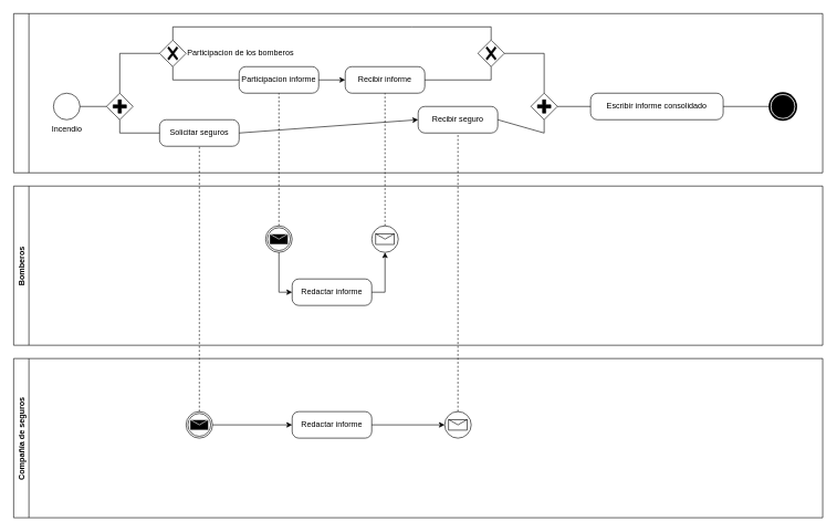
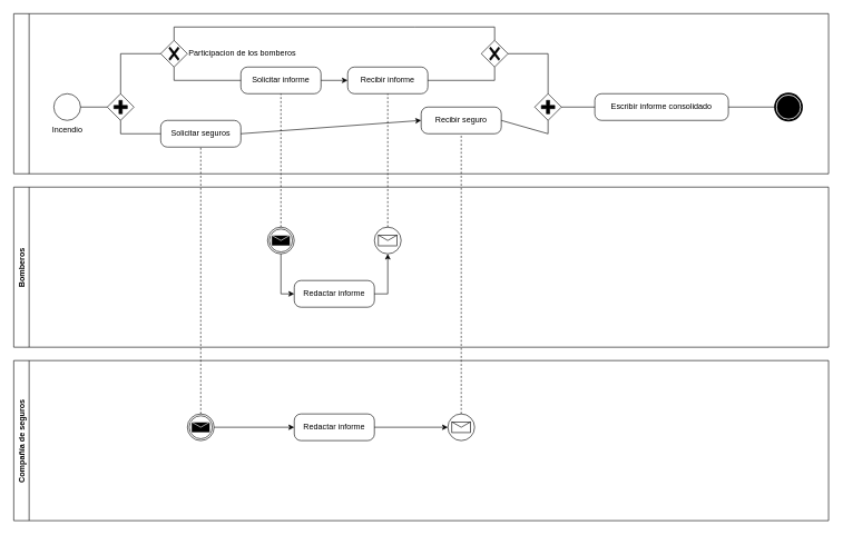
  <mxCell id="0" />
  <mxCell id="1" parent="0" />
  <mxCell id="2" value="&lt;div&gt;Incendio&lt;/div&gt;" style="points=[[0.145,0.145,0],[0.5,0,0],[0.855,0.145,0],[1,0.5,0],[0.855,0.855,0],[0.5,1,0],[0.145,0.855,0],[0,0.5,0]];shape=mxgraph.bpmn.event;html=1;verticalLabelPosition=bottom;labelBackgroundColor=#ffffff;verticalAlign=top;align=center;perimeter=ellipsePerimeter;outlineConnect=0;aspect=fixed;outline=standard;symbol=general;" vertex="1" parent="1"><mxGeometry x="80" y="140" width="40" height="40" as="geometry" /></mxCell>
  <mxCell id="3" value="Solicitar seguros" style="points=[[0.25,0,0],[0.5,0,0],[0.75,0,0],[1,0.25,0],[1,0.5,0],[1,0.75,0],[0.75,1,0],[0.5,1,0],[0.25,1,0],[0,0.75,0],[0,0.5,0],[0,0.25,0]];shape=mxgraph.bpmn.task;whiteSpace=wrap;rectStyle=rounded;size=10;taskMarker=abstract;" vertex="1" parent="1"><mxGeometry x="240" y="180" width="120" height="40" as="geometry" /></mxCell>
  <mxCell id="4" value="" style="points=[[0.25,0.25,0],[0.5,0,0],[0.75,0.25,0],[1,0.5,0],[0.75,0.75,0],[0.5,1,0],[0.25,0.75,0],[0,0.5,0]];shape=mxgraph.bpmn.gateway2;html=1;verticalLabelPosition=bottom;labelBackgroundColor=#ffffff;verticalAlign=top;align=center;perimeter=rhombusPerimeter;outlineConnect=0;outline=none;symbol=none;gwType=parallel;" vertex="1" parent="1"><mxGeometry x="160" y="140" width="40" height="40" as="geometry" /></mxCell>
  <mxCell id="5" value="" style="endArrow=none;html=1;rounded=0;exitX=1;exitY=0.5;exitDx=0;exitDy=0;exitPerimeter=0;entryX=0;entryY=0.5;entryDx=0;entryDy=0;entryPerimeter=0;" edge="1" parent="1" source="2" target="4"><mxGeometry width="50" height="50" relative="1" as="geometry"><mxPoint x="270" y="230" as="sourcePoint" /><mxPoint x="480" y="330" as="targetPoint" /></mxGeometry></mxCell>
  <mxCell id="6" value="" style="endArrow=none;html=1;rounded=0;entryX=0;entryY=0.5;entryDx=0;entryDy=0;entryPerimeter=0;" edge="1" parent="1" target="3"><mxGeometry width="50" height="50" relative="1" as="geometry"><mxPoint x="180" y="180" as="sourcePoint" /><mxPoint x="480" y="330" as="targetPoint" /><Array as="points"><mxPoint x="180" y="200" /></Array></mxGeometry></mxCell>
  <mxCell id="7" value="&lt;div&gt;Participacion de los bomberos&lt;/div&gt;" style="points=[[0.25,0.25,0],[0.5,0,0],[0.75,0.25,0],[1,0.5,0],[0.75,0.75,0],[0.5,1,0],[0.25,0.75,0],[0,0.5,0]];shape=mxgraph.bpmn.gateway2;html=1;verticalLabelPosition=middle;labelBackgroundColor=#ffffff;verticalAlign=middle;align=left;perimeter=rhombusPerimeter;outlineConnect=0;outline=none;symbol=none;gwType=exclusive;labelPosition=right;" vertex="1" parent="1"><mxGeometry x="240" y="60" width="40" height="40" as="geometry" /></mxCell>
  <mxCell id="8" value="" style="endArrow=none;html=1;rounded=0;exitX=0.5;exitY=0;exitDx=0;exitDy=0;exitPerimeter=0;entryX=0;entryY=0.5;entryDx=0;entryDy=0;entryPerimeter=0;" edge="1" parent="1" source="4" target="7"><mxGeometry width="50" height="50" relative="1" as="geometry"><mxPoint x="430" y="380" as="sourcePoint" /><mxPoint x="480" y="330" as="targetPoint" /><Array as="points"><mxPoint x="180" y="80" /></Array></mxGeometry></mxCell>
- <mxCell id="9" value="Participacion informe" style="points=[[0.25,0,0],[0.5,0,0],[0.75,0,0],[1,0.25,0],[1,0.5,0],[1,0.75,0],[0.75,1,0],[0.5,1,0],[0.25,1,0],[0,0.75,0],[0,0.5,0],[0,0.25,0]];shape=mxgraph.bpmn.task;whiteSpace=wrap;rectStyle=rounded;size=10;taskMarker=abstract;" vertex="1" parent="1"><mxGeometry x="360" y="100" width="120" height="40" as="geometry" /></mxCell>
+ <mxCell id="9" value="Solicitar informe" style="points=[[0.25,0,0],[0.5,0,0],[0.75,0,0],[1,0.25,0],[1,0.5,0],[1,0.75,0],[0.75,1,0],[0.5,1,0],[0.25,1,0],[0,0.75,0],[0,0.5,0],[0,0.25,0]];shape=mxgraph.bpmn.task;whiteSpace=wrap;rectStyle=rounded;size=10;taskMarker=abstract;" vertex="1" parent="1"><mxGeometry x="360" y="100" width="120" height="40" as="geometry" /></mxCell>
  <mxCell id="10" value="" style="endArrow=none;html=1;rounded=0;exitX=0.5;exitY=1;exitDx=0;exitDy=0;exitPerimeter=0;entryX=0;entryY=0.5;entryDx=0;entryDy=0;entryPerimeter=0;" edge="1" parent="1" source="7" target="9"><mxGeometry width="50" height="50" relative="1" as="geometry"><mxPoint x="430" y="290" as="sourcePoint" /><mxPoint x="480" y="240" as="targetPoint" /><Array as="points"><mxPoint x="260" y="120" /></Array></mxGeometry></mxCell>
  <mxCell id="11" value="" style="endArrow=none;html=1;rounded=0;exitX=0.5;exitY=0;exitDx=0;exitDy=0;exitPerimeter=0;entryX=0.5;entryY=0;entryDx=0;entryDy=0;entryPerimeter=0;" edge="1" parent="1" source="7" target="14"><mxGeometry width="50" height="50" relative="1" as="geometry"><mxPoint x="430" y="290" as="sourcePoint" /><mxPoint x="320" y="40" as="targetPoint" /><Array as="points"><mxPoint x="260" y="40" /><mxPoint x="620" y="40" /><mxPoint x="740" y="40" /></Array></mxGeometry></mxCell>
  <mxCell id="12" value="Recibir seguro" style="points=[[0.25,0,0],[0.5,0,0],[0.75,0,0],[1,0.25,0],[1,0.5,0],[1,0.75,0],[0.75,1,0],[0.5,1,0],[0.25,1,0],[0,0.75,0],[0,0.5,0],[0,0.25,0]];shape=mxgraph.bpmn.task;whiteSpace=wrap;rectStyle=rounded;size=10;taskMarker=abstract;" vertex="1" parent="1"><mxGeometry x="630" y="160" width="120" height="40" as="geometry" /></mxCell>
  <mxCell id="13" value="" style="endArrow=classic;html=1;rounded=0;entryX=0;entryY=0.5;entryDx=0;entryDy=0;entryPerimeter=0;exitX=1;exitY=0.5;exitDx=0;exitDy=0;exitPerimeter=0;" edge="1" parent="1" source="3" target="12"><mxGeometry width="50" height="50" relative="1" as="geometry"><mxPoint x="430" y="250" as="sourcePoint" /><mxPoint x="480" y="200" as="targetPoint" /></mxGeometry></mxCell>
  <mxCell id="14" value="" style="points=[[0.25,0.25,0],[0.5,0,0],[0.75,0.25,0],[1,0.5,0],[0.75,0.75,0],[0.5,1,0],[0.25,0.75,0],[0,0.5,0]];shape=mxgraph.bpmn.gateway2;html=1;verticalLabelPosition=bottom;labelBackgroundColor=#ffffff;verticalAlign=top;align=center;perimeter=rhombusPerimeter;outlineConnect=0;outline=none;symbol=none;gwType=exclusive;" vertex="1" parent="1"><mxGeometry x="720" y="60" width="40" height="40" as="geometry" /></mxCell>
  <mxCell id="15" value="Recibir informe" style="points=[[0.25,0,0],[0.5,0,0],[0.75,0,0],[1,0.25,0],[1,0.5,0],[1,0.75,0],[0.75,1,0],[0.5,1,0],[0.25,1,0],[0,0.75,0],[0,0.5,0],[0,0.25,0]];shape=mxgraph.bpmn.task;whiteSpace=wrap;rectStyle=rounded;size=10;taskMarker=abstract;" vertex="1" parent="1"><mxGeometry x="520" y="100" width="120" height="40" as="geometry" /></mxCell>
  <mxCell id="16" value="" style="endArrow=classic;html=1;rounded=0;exitX=1;exitY=0.5;exitDx=0;exitDy=0;exitPerimeter=0;entryX=0;entryY=0.5;entryDx=0;entryDy=0;entryPerimeter=0;" edge="1" parent="1" source="9" target="15"><mxGeometry width="50" height="50" relative="1" as="geometry"><mxPoint x="430" y="290" as="sourcePoint" /><mxPoint x="480" y="240" as="targetPoint" /></mxGeometry></mxCell>
  <mxCell id="17" value="" style="points=[[0.25,0.25,0],[0.5,0,0],[0.75,0.25,0],[1,0.5,0],[0.75,0.75,0],[0.5,1,0],[0.25,0.75,0],[0,0.5,0]];shape=mxgraph.bpmn.gateway2;html=1;verticalLabelPosition=bottom;labelBackgroundColor=#ffffff;verticalAlign=top;align=center;perimeter=rhombusPerimeter;outlineConnect=0;outline=none;symbol=none;gwType=parallel;" vertex="1" parent="1"><mxGeometry x="800" y="140" width="40" height="40" as="geometry" /></mxCell>
  <mxCell id="18" value="" style="endArrow=none;html=1;rounded=0;exitX=1;exitY=0.5;exitDx=0;exitDy=0;exitPerimeter=0;entryX=0.5;entryY=1;entryDx=0;entryDy=0;entryPerimeter=0;" edge="1" parent="1" source="15" target="14"><mxGeometry width="50" height="50" relative="1" as="geometry"><mxPoint x="430" y="290" as="sourcePoint" /><mxPoint x="480" y="240" as="targetPoint" /><Array as="points"><mxPoint x="740" y="120" /></Array></mxGeometry></mxCell>
  <mxCell id="19" value="" style="endArrow=none;html=1;rounded=0;entryX=0.5;entryY=0;entryDx=0;entryDy=0;entryPerimeter=0;exitX=1;exitY=0.5;exitDx=0;exitDy=0;exitPerimeter=0;" edge="1" parent="1" source="14" target="17"><mxGeometry width="50" height="50" relative="1" as="geometry"><mxPoint x="430" y="290" as="sourcePoint" /><mxPoint x="480" y="240" as="targetPoint" /><Array as="points"><mxPoint x="820" y="80" /></Array></mxGeometry></mxCell>
  <mxCell id="20" value="" style="endArrow=none;html=1;rounded=0;entryX=0.5;entryY=1;entryDx=0;entryDy=0;entryPerimeter=0;exitX=1;exitY=0.5;exitDx=0;exitDy=0;exitPerimeter=0;" edge="1" parent="1" source="12" target="17"><mxGeometry width="50" height="50" relative="1" as="geometry"><mxPoint x="430" y="290" as="sourcePoint" /><mxPoint x="480" y="240" as="targetPoint" /><Array as="points"><mxPoint x="820" y="200" /></Array></mxGeometry></mxCell>
  <mxCell id="21" value="Escribir informe consolidado" style="points=[[0.25,0,0],[0.5,0,0],[0.75,0,0],[1,0.25,0],[1,0.5,0],[1,0.75,0],[0.75,1,0],[0.5,1,0],[0.25,1,0],[0,0.75,0],[0,0.5,0],[0,0.25,0]];shape=mxgraph.bpmn.task;whiteSpace=wrap;rectStyle=rounded;size=10;taskMarker=abstract;" vertex="1" parent="1"><mxGeometry x="890" y="140" width="200" height="40" as="geometry" /></mxCell>
  <mxCell id="22" value="" style="endArrow=none;html=1;rounded=0;entryX=0;entryY=0.5;entryDx=0;entryDy=0;entryPerimeter=0;exitX=1;exitY=0.5;exitDx=0;exitDy=0;exitPerimeter=0;" edge="1" parent="1" source="17" target="21"><mxGeometry width="50" height="50" relative="1" as="geometry"><mxPoint x="690" y="290" as="sourcePoint" /><mxPoint x="740" y="240" as="targetPoint" /></mxGeometry></mxCell>
  <mxCell id="23" value="" style="points=[[0.145,0.145,0],[0.5,0,0],[0.855,0.145,0],[1,0.5,0],[0.855,0.855,0],[0.5,1,0],[0.145,0.855,0],[0,0.5,0]];shape=mxgraph.bpmn.event;html=1;verticalLabelPosition=bottom;labelBackgroundColor=#ffffff;verticalAlign=top;align=center;perimeter=ellipsePerimeter;outlineConnect=0;aspect=fixed;outline=end;symbol=terminate;" vertex="1" parent="1"><mxGeometry x="1160" y="140" width="40" height="40" as="geometry" /></mxCell>
  <mxCell id="24" value="" style="endArrow=none;html=1;rounded=0;entryX=0;entryY=0.5;entryDx=0;entryDy=0;entryPerimeter=0;exitX=1;exitY=0.5;exitDx=0;exitDy=0;exitPerimeter=0;" edge="1" parent="1" source="21" target="23"><mxGeometry width="50" height="50" relative="1" as="geometry"><mxPoint x="690" y="290" as="sourcePoint" /><mxPoint x="740" y="240" as="targetPoint" /></mxGeometry></mxCell>
  <mxCell id="25" value="" style="swimlane;horizontal=0;" vertex="1" parent="1"><mxGeometry x="20" y="20" width="1220" height="240" as="geometry" /></mxCell>
  <mxCell id="26" value="Bomberos" style="swimlane;horizontal=0;" vertex="1" parent="1"><mxGeometry x="20" y="280" width="1220" height="240" as="geometry" /></mxCell>
  <mxCell id="27" value="" style="points=[[0.145,0.145,0],[0.5,0,0],[0.855,0.145,0],[1,0.5,0],[0.855,0.855,0],[0.5,1,0],[0.145,0.855,0],[0,0.5,0]];shape=mxgraph.bpmn.event;html=1;verticalLabelPosition=bottom;labelBackgroundColor=#ffffff;verticalAlign=top;align=center;perimeter=ellipsePerimeter;outlineConnect=0;aspect=fixed;outline=throwing;symbol=message;" vertex="1" parent="26"><mxGeometry x="380" y="60" width="40" height="40" as="geometry" /></mxCell>
  <mxCell id="28" value="" style="points=[[0.145,0.145,0],[0.5,0,0],[0.855,0.145,0],[1,0.5,0],[0.855,0.855,0],[0.5,1,0],[0.145,0.855,0],[0,0.5,0]];shape=mxgraph.bpmn.event;html=1;verticalLabelPosition=bottom;labelBackgroundColor=#ffffff;verticalAlign=top;align=center;perimeter=ellipsePerimeter;outlineConnect=0;aspect=fixed;outline=standard;symbol=message;" vertex="1" parent="26"><mxGeometry x="540" y="60" width="40" height="40" as="geometry" /></mxCell>
  <mxCell id="29" value="Redactar informe" style="points=[[0.25,0,0],[0.5,0,0],[0.75,0,0],[1,0.25,0],[1,0.5,0],[1,0.75,0],[0.75,1,0],[0.5,1,0],[0.25,1,0],[0,0.75,0],[0,0.5,0],[0,0.25,0]];shape=mxgraph.bpmn.task;whiteSpace=wrap;rectStyle=rounded;size=10;taskMarker=abstract;" vertex="1" parent="26"><mxGeometry x="420" y="140" width="120" height="40" as="geometry" /></mxCell>
  <mxCell id="30" value="" style="endArrow=classic;html=1;rounded=0;exitX=0.5;exitY=1;exitDx=0;exitDy=0;exitPerimeter=0;entryX=0;entryY=0.5;entryDx=0;entryDy=0;entryPerimeter=0;" edge="1" parent="26" source="27" target="29"><mxGeometry width="50" height="50" relative="1" as="geometry"><mxPoint x="580" y="120" as="sourcePoint" /><mxPoint x="630" y="70" as="targetPoint" /><Array as="points"><mxPoint x="400" y="160" /></Array></mxGeometry></mxCell>
  <mxCell id="31" value="" style="endArrow=classic;html=1;rounded=0;exitX=1;exitY=0.5;exitDx=0;exitDy=0;exitPerimeter=0;entryX=0.5;entryY=1;entryDx=0;entryDy=0;entryPerimeter=0;" edge="1" parent="26" source="29" target="28"><mxGeometry width="50" height="50" relative="1" as="geometry"><mxPoint x="580" y="330" as="sourcePoint" /><mxPoint x="630" y="280" as="targetPoint" /><Array as="points"><mxPoint x="560" y="160" /></Array></mxGeometry></mxCell>
  <mxCell id="32" value="Compañía de seguros" style="swimlane;horizontal=0;" vertex="1" parent="1"><mxGeometry x="20" y="540" width="1220" height="240" as="geometry" /></mxCell>
  <mxCell id="33" value="" style="points=[[0.145,0.145,0],[0.5,0,0],[0.855,0.145,0],[1,0.5,0],[0.855,0.855,0],[0.5,1,0],[0.145,0.855,0],[0,0.5,0]];shape=mxgraph.bpmn.event;html=1;verticalLabelPosition=bottom;labelBackgroundColor=#ffffff;verticalAlign=top;align=center;perimeter=ellipsePerimeter;outlineConnect=0;aspect=fixed;outline=throwing;symbol=message;" vertex="1" parent="32"><mxGeometry x="260" y="80" width="40" height="40" as="geometry" /></mxCell>
  <mxCell id="34" value="" style="points=[[0.145,0.145,0],[0.5,0,0],[0.855,0.145,0],[1,0.5,0],[0.855,0.855,0],[0.5,1,0],[0.145,0.855,0],[0,0.5,0]];shape=mxgraph.bpmn.event;html=1;verticalLabelPosition=bottom;labelBackgroundColor=#ffffff;verticalAlign=top;align=center;perimeter=ellipsePerimeter;outlineConnect=0;aspect=fixed;outline=standard;symbol=message;" vertex="1" parent="32"><mxGeometry x="650" y="80" width="40" height="40" as="geometry" /></mxCell>
  <mxCell id="35" value="Redactar informe" style="points=[[0.25,0,0],[0.5,0,0],[0.75,0,0],[1,0.25,0],[1,0.5,0],[1,0.75,0],[0.75,1,0],[0.5,1,0],[0.25,1,0],[0,0.75,0],[0,0.5,0],[0,0.25,0]];shape=mxgraph.bpmn.task;whiteSpace=wrap;rectStyle=rounded;size=10;taskMarker=abstract;" vertex="1" parent="32"><mxGeometry x="420" y="80" width="120" height="40" as="geometry" /></mxCell>
  <mxCell id="36" value="" style="endArrow=classic;html=1;rounded=0;exitX=1;exitY=0.5;exitDx=0;exitDy=0;exitPerimeter=0;entryX=0;entryY=0.5;entryDx=0;entryDy=0;entryPerimeter=0;" edge="1" parent="32" source="33" target="35"><mxGeometry width="50" height="50" relative="1" as="geometry"><mxPoint x="580" y="70" as="sourcePoint" /><mxPoint x="630" y="20" as="targetPoint" /></mxGeometry></mxCell>
  <mxCell id="37" value="" style="endArrow=classic;html=1;rounded=0;exitX=1;exitY=0.5;exitDx=0;exitDy=0;exitPerimeter=0;entryX=0;entryY=0.5;entryDx=0;entryDy=0;entryPerimeter=0;" edge="1" parent="32" source="35" target="34"><mxGeometry width="50" height="50" relative="1" as="geometry"><mxPoint x="580" y="70" as="sourcePoint" /><mxPoint x="630" y="20" as="targetPoint" /></mxGeometry></mxCell>
  <mxCell id="38" value="" style="endArrow=none;dashed=1;html=1;rounded=0;entryX=0.5;entryY=1;entryDx=0;entryDy=0;entryPerimeter=0;exitX=0.5;exitY=0;exitDx=0;exitDy=0;exitPerimeter=0;" edge="1" parent="1" source="33" target="3"><mxGeometry width="50" height="50" relative="1" as="geometry"><mxPoint x="600" y="610" as="sourcePoint" /><mxPoint x="650" y="560" as="targetPoint" /></mxGeometry></mxCell>
  <mxCell id="39" value="" style="endArrow=none;dashed=1;html=1;rounded=0;entryX=0.5;entryY=1;entryDx=0;entryDy=0;entryPerimeter=0;exitX=0.5;exitY=0;exitDx=0;exitDy=0;exitPerimeter=0;" edge="1" parent="1" source="34" target="12"><mxGeometry width="50" height="50" relative="1" as="geometry"><mxPoint x="310" y="630" as="sourcePoint" /><mxPoint x="310" y="230" as="targetPoint" /></mxGeometry></mxCell>
  <mxCell id="40" value="" style="endArrow=none;dashed=1;html=1;rounded=0;entryX=0.5;entryY=1;entryDx=0;entryDy=0;entryPerimeter=0;exitX=0.5;exitY=0;exitDx=0;exitDy=0;exitPerimeter=0;" edge="1" parent="1" source="27" target="9"><mxGeometry width="50" height="50" relative="1" as="geometry"><mxPoint x="320" y="640" as="sourcePoint" /><mxPoint x="320" y="240" as="targetPoint" /></mxGeometry></mxCell>
  <mxCell id="41" value="" style="endArrow=none;dashed=1;html=1;rounded=0;entryX=0.5;entryY=1;entryDx=0;entryDy=0;entryPerimeter=0;exitX=0.5;exitY=0;exitDx=0;exitDy=0;exitPerimeter=0;" edge="1" parent="1" source="28" target="15"><mxGeometry width="50" height="50" relative="1" as="geometry"><mxPoint x="430" y="350" as="sourcePoint" /><mxPoint x="430" y="150" as="targetPoint" /></mxGeometry></mxCell>
